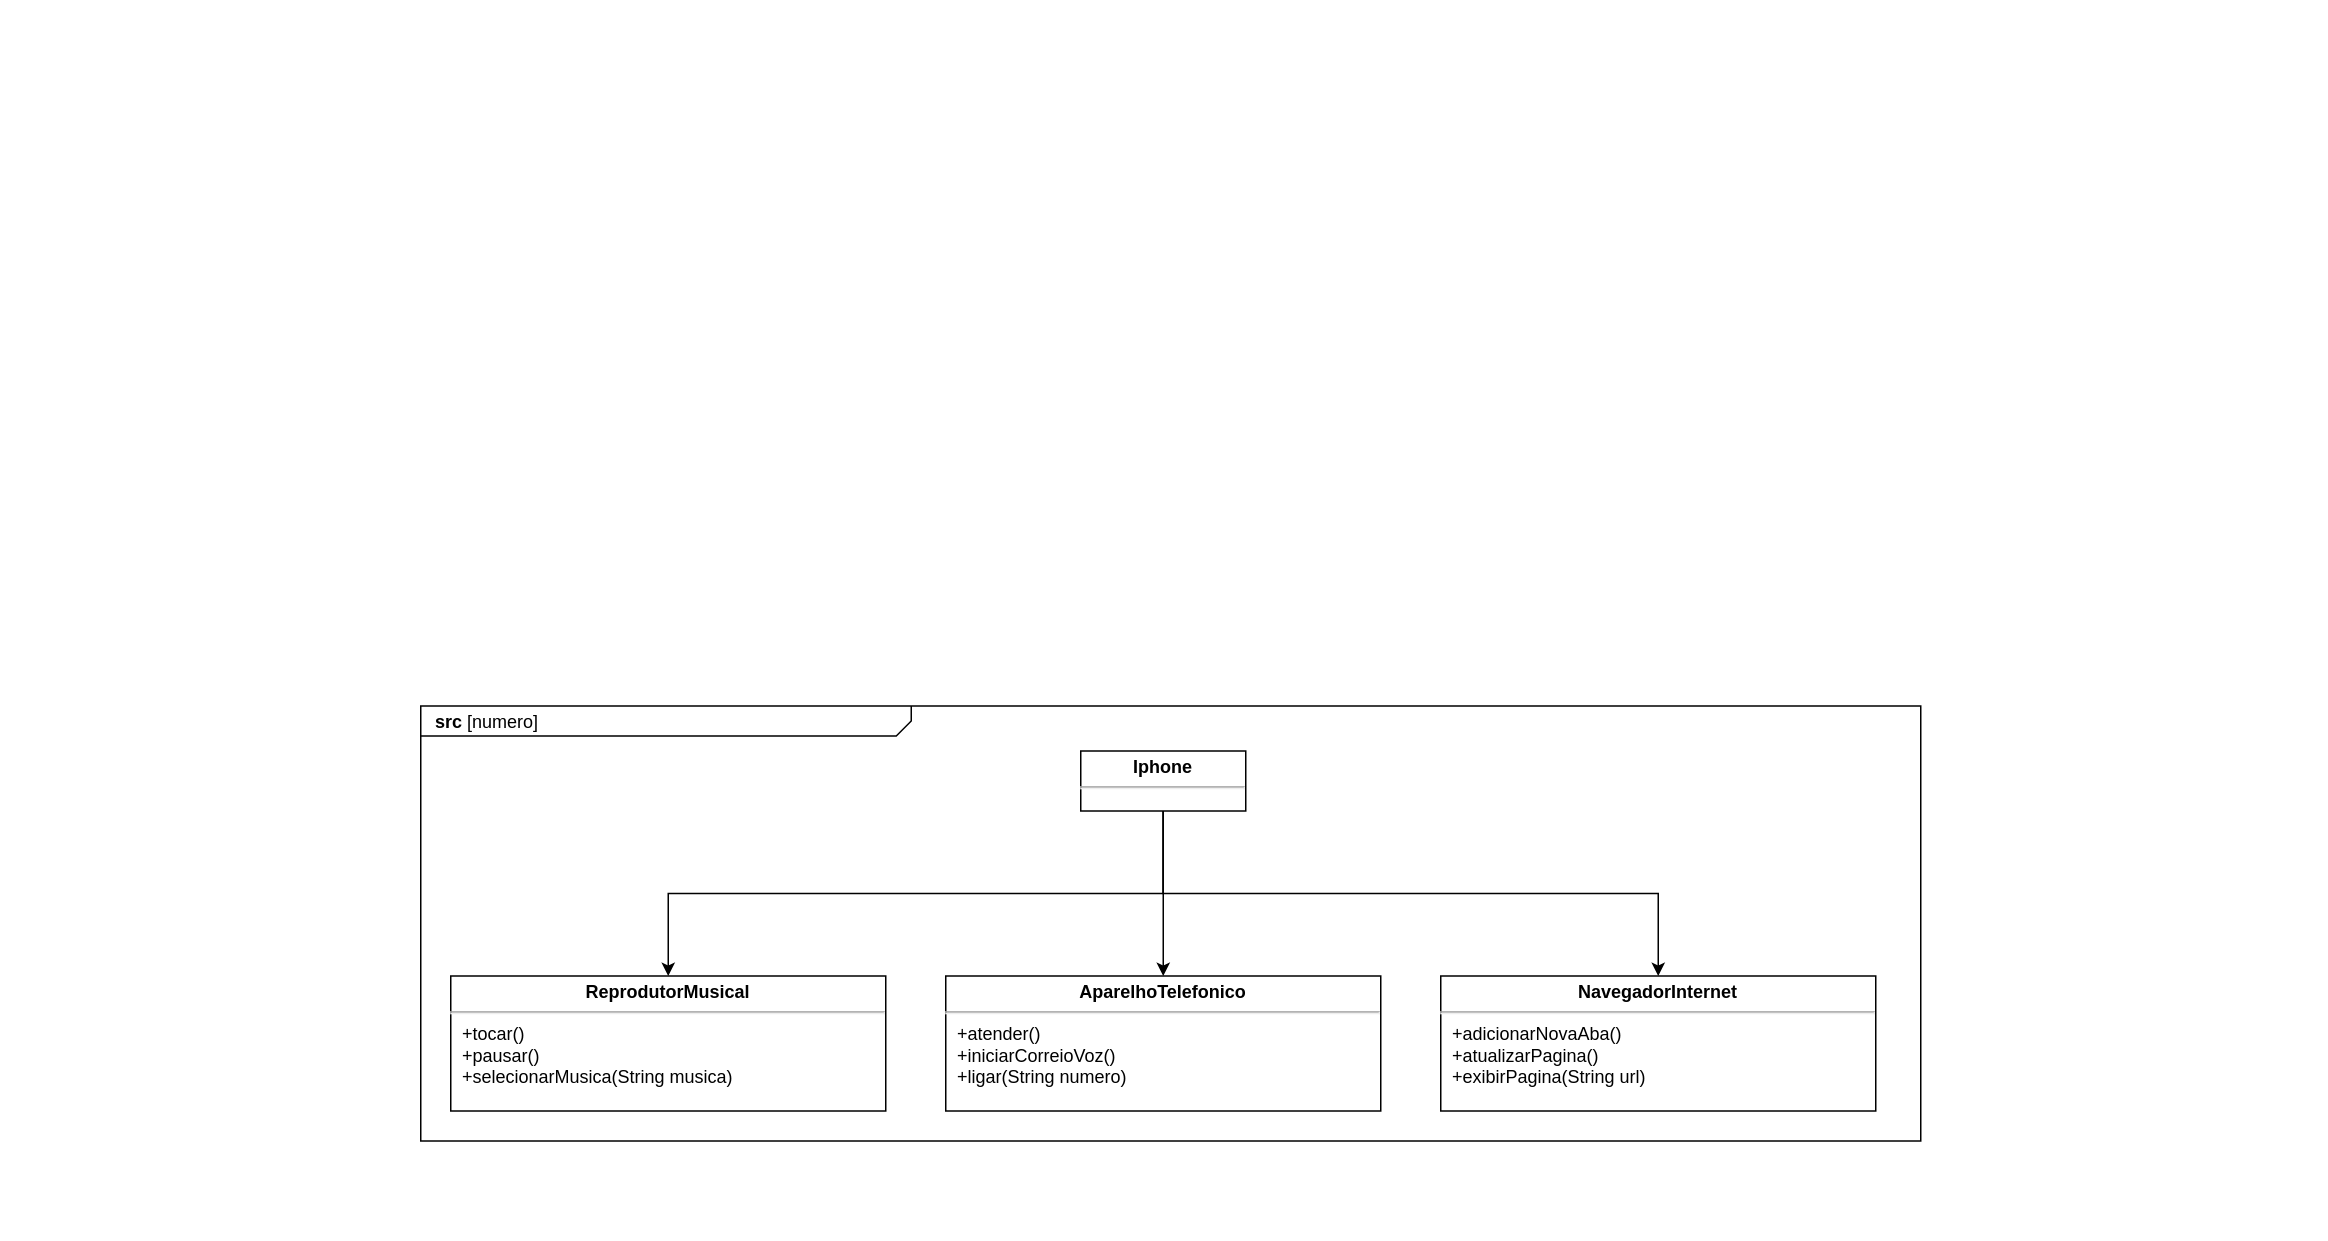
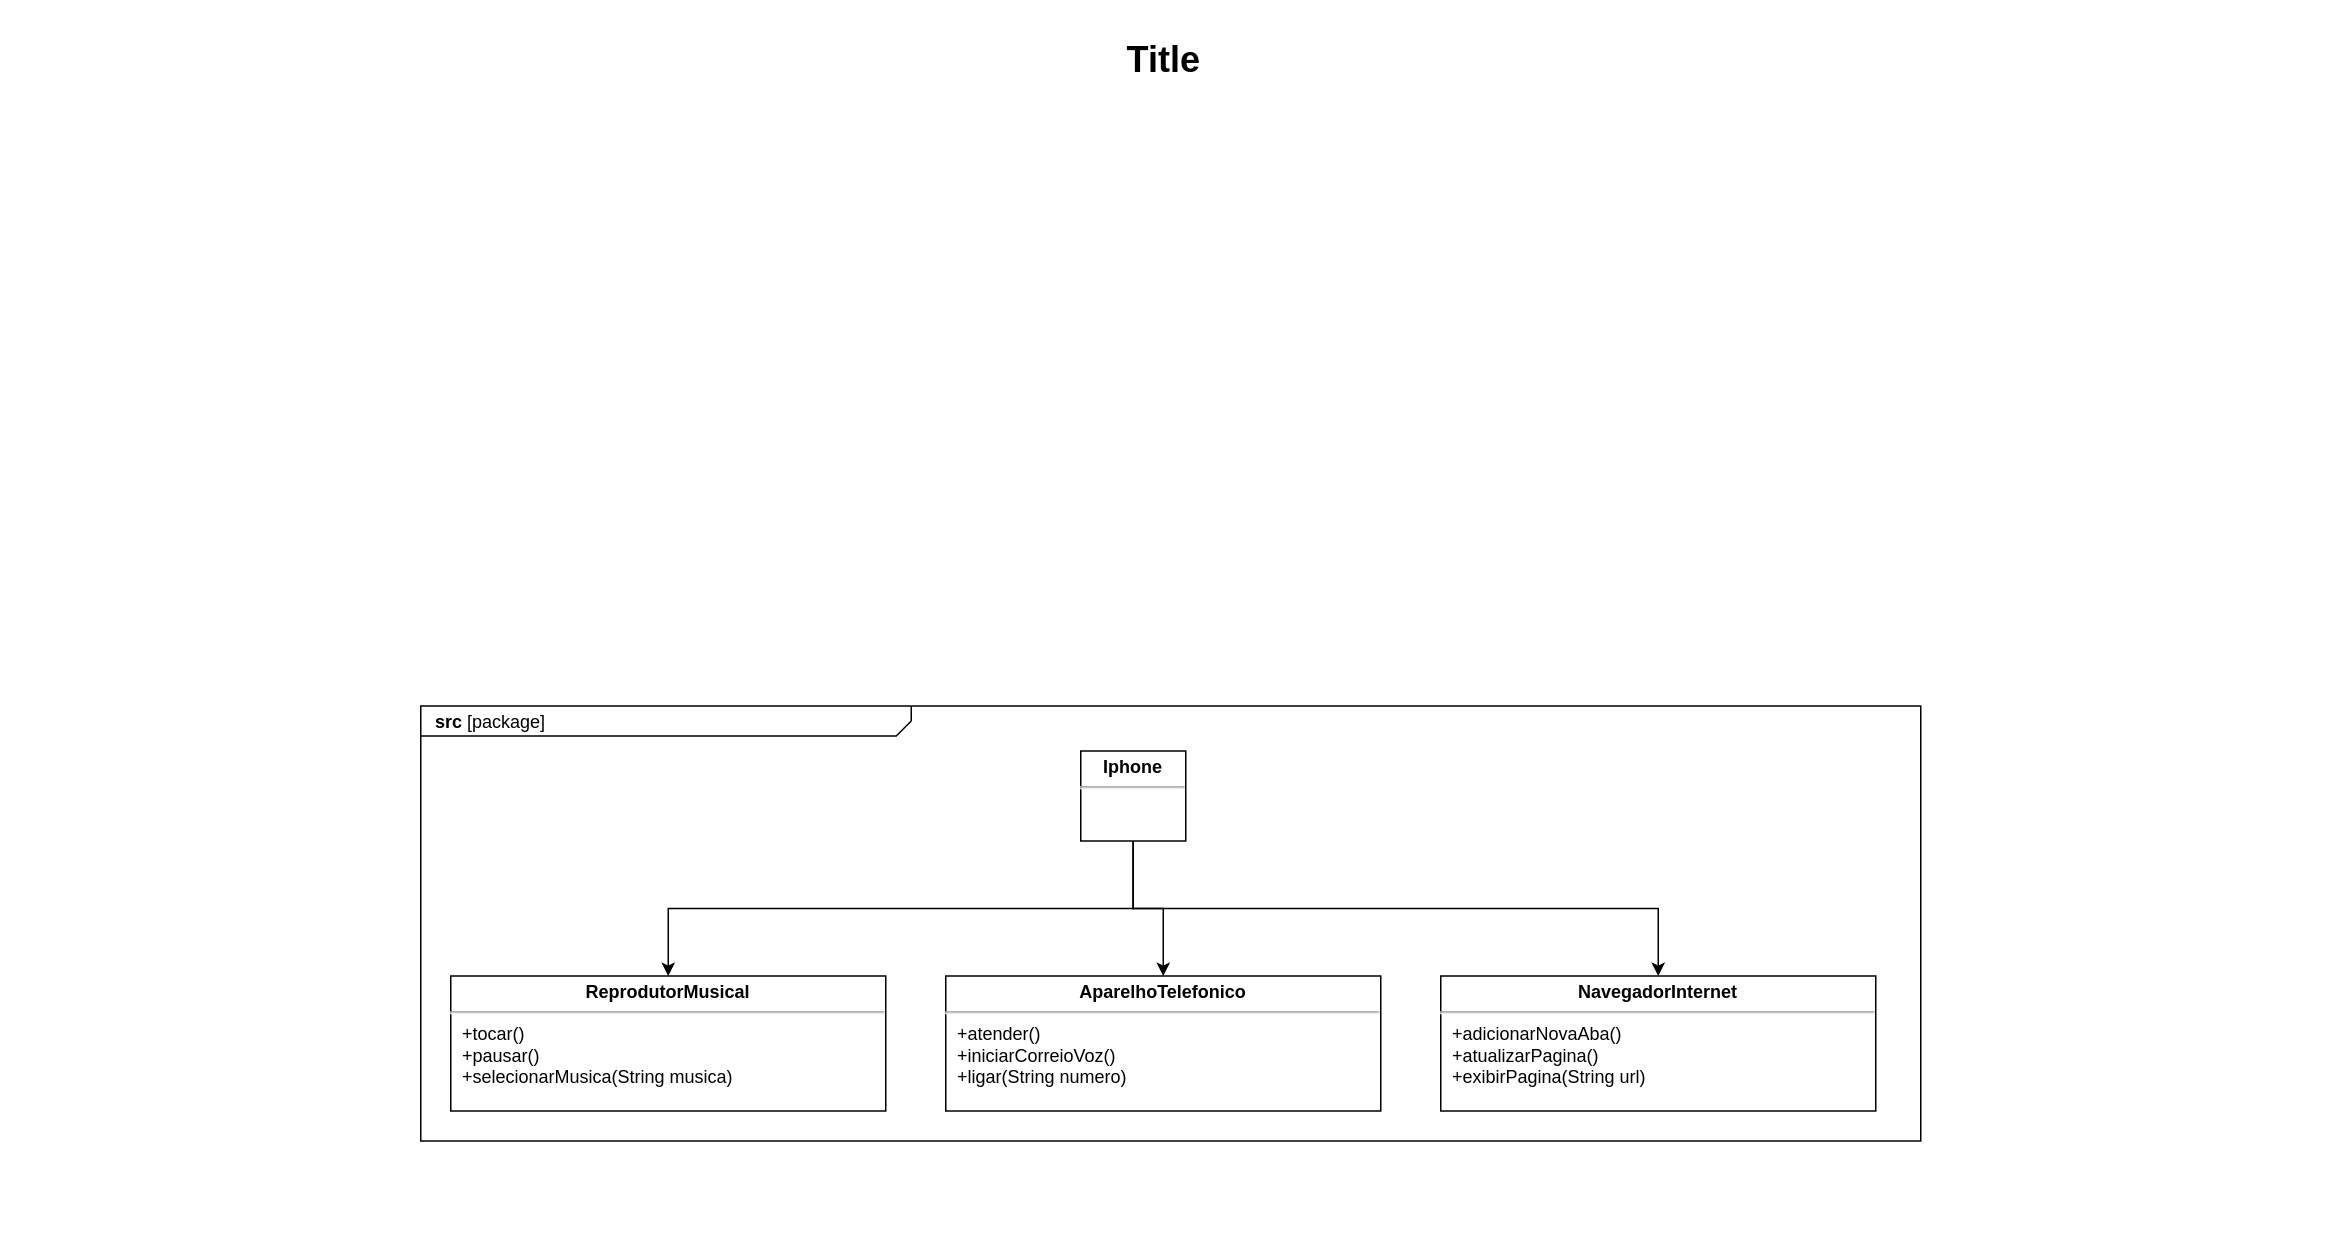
  <mxCell id="0" style=";html=1;" />
  <mxCell id="1" style=";html=1;" parent="0" />
- <mxCell id="2" value="&lt;p style=&quot;margin: 0px ; margin-top: 4px ; margin-left: 10px ; text-align: left&quot;&gt;&lt;b&gt;src&amp;nbsp;&lt;/b&gt;[numero]&lt;/p&gt;" style="html=1;strokeWidth=1;shape=mxgraph.sysml.package;html=1;overflow=fill;whiteSpace=wrap;fillColor=none;gradientColor=none;fontSize=12;align=center;labelX=327.64;" parent="1" vertex="1"><mxGeometry x="280" y="470" width="1000" height="290" as="geometry" /></mxCell>
+ <mxCell id="2" value="&lt;p style=&quot;margin: 0px ; margin-top: 4px ; margin-left: 10px ; text-align: left&quot;&gt;&lt;b&gt;src&amp;nbsp;&lt;/b&gt;[package]&lt;/p&gt;" style="html=1;strokeWidth=1;shape=mxgraph.sysml.package;html=1;overflow=fill;whiteSpace=wrap;fillColor=none;gradientColor=none;fontSize=12;align=center;labelX=327.64;" parent="1" vertex="1"><mxGeometry x="280" y="470" width="1000" height="290" as="geometry" /></mxCell>
  <mxCell id="3" style="edgeStyle=orthogonalEdgeStyle;rounded=0;html=1;jettySize=auto;orthogonalLoop=1;endArrow=circlePlus;endFill=0;" parent="1" edge="1"><mxGeometry relative="1" as="geometry"><Array as="points"><mxPoint x="377" y="465" /><mxPoint x="417" y="465" /></Array><mxPoint x="417" y="425" as="targetPoint" /></mxGeometry></mxCell>
  <mxCell id="4" style="edgeStyle=orthogonalEdgeStyle;rounded=0;html=1;endArrow=circlePlus;endFill=0;jettySize=auto;orthogonalLoop=1;" parent="1" edge="1"><mxGeometry relative="1" as="geometry"><Array as="points"><mxPoint x="617" y="465" /><mxPoint x="417" y="465" /></Array><mxPoint x="417" y="425" as="targetPoint" /></mxGeometry></mxCell>
  <mxCell id="5" style="edgeStyle=none;rounded=0;html=1;dashed=1;endArrow=none;endFill=0;jettySize=auto;orthogonalLoop=1;" parent="1" edge="1"><mxGeometry relative="1" as="geometry"><mxPoint x="966.583" y="635" as="targetPoint" /></mxGeometry></mxCell>
  <mxCell id="6" style="edgeStyle=orthogonalEdgeStyle;rounded=0;html=1;endArrow=circlePlus;endFill=0;jettySize=auto;orthogonalLoop=1;entryX=0.25;entryY=1;" parent="1" edge="1"><mxGeometry relative="1" as="geometry"><Array as="points"><mxPoint x="527" y="615" /><mxPoint x="577" y="615" /></Array><mxPoint x="577" y="585" as="targetPoint" /></mxGeometry></mxCell>
  <mxCell id="7" style="edgeStyle=orthogonalEdgeStyle;rounded=0;html=1;endArrow=circlePlus;endFill=0;jettySize=auto;orthogonalLoop=1;entryX=0.5;entryY=1;" parent="1" edge="1"><mxGeometry relative="1" as="geometry"><Array as="points"><mxPoint x="717" y="615" /><mxPoint x="617" y="615" /></Array><mxPoint x="617" y="585" as="targetPoint" /></mxGeometry></mxCell>
  <mxCell id="8" style="edgeStyle=orthogonalEdgeStyle;rounded=0;html=1;endArrow=circlePlus;endFill=0;jettySize=auto;orthogonalLoop=1;entryX=0.75;entryY=1;" parent="1" edge="1"><mxGeometry relative="1" as="geometry"><Array as="points"><mxPoint x="917" y="605" /><mxPoint x="657" y="605" /></Array><mxPoint x="657" y="585" as="targetPoint" /></mxGeometry></mxCell>
  <mxCell id="9" style="edgeStyle=none;rounded=0;html=1;dashed=1;endArrow=none;endFill=0;jettySize=auto;orthogonalLoop=1;" parent="1" edge="1"><mxGeometry relative="1" as="geometry"><mxPoint x="917" y="635" as="sourcePoint" /></mxGeometry></mxCell>
  <mxCell id="10" value="&lt;p style=&quot;margin: 0px ; margin-top: 4px ; text-align: center&quot;&gt;&lt;b&gt;ReprodutorMusical&lt;/b&gt;&lt;/p&gt;&lt;hr&gt;&lt;p style=&quot;margin: 0px ; margin-left: 8px ; text-align: left&quot;&gt;+tocar()&lt;/p&gt;&lt;p style=&quot;margin: 0px ; margin-left: 8px ; text-align: left&quot;&gt;+pausar()&lt;/p&gt;&lt;p style=&quot;margin: 0px ; margin-left: 8px ; text-align: left&quot;&gt;+selecionarMusica(String musica)&lt;/p&gt;" style="shape=rect;html=1;overflow=fill;whiteSpace=wrap;" parent="1" vertex="1"><mxGeometry x="300" y="650" width="290" height="90" as="geometry" /></mxCell>
  <mxCell id="11" style="rounded=0;html=1;endArrow=none;endFill=0;jettySize=auto;orthogonalLoop=1;dashed=1;" parent="1" edge="1"><mxGeometry relative="1" as="geometry"><mxPoint x="900.03" y="705" as="targetPoint" /></mxGeometry></mxCell>
  <mxCell id="12" style="edgeStyle=none;rounded=0;html=1;dashed=1;endArrow=none;endFill=0;jettySize=auto;orthogonalLoop=1;" parent="1" edge="1"><mxGeometry relative="1" as="geometry"><mxPoint x="1087" y="805" as="sourcePoint" /></mxGeometry></mxCell>
+ <mxCell id="13" value="Title" style="text;strokeColor=none;fillColor=none;html=1;fontSize=24;fontStyle=1;verticalAlign=middle;align=center;" parent="1" vertex="1"><mxGeometry x="20" y="20" width="1510" height="40" as="geometry" /></mxCell>
  <mxCell id="14" value="&lt;p style=&quot;margin: 0px ; margin-top: 4px ; text-align: center&quot;&gt;&lt;b&gt;AparelhoTelefonico&lt;/b&gt;&lt;/p&gt;&lt;hr&gt;&lt;p style=&quot;margin: 0px 0px 0px 8px; text-align: left;&quot;&gt;+atender()&lt;/p&gt;&lt;p style=&quot;margin: 0px 0px 0px 8px; text-align: left;&quot;&gt;+iniciarCorreioVoz()&lt;/p&gt;&lt;p style=&quot;margin: 0px 0px 0px 8px; text-align: left;&quot;&gt;+ligar(String numero)&lt;/p&gt;" style="shape=rect;html=1;overflow=fill;whiteSpace=wrap;" vertex="1" parent="1"><mxGeometry x="630" y="650" width="290" height="90" as="geometry" /></mxCell>
  <mxCell id="15" value="&lt;p style=&quot;margin: 0px ; margin-top: 4px ; text-align: center&quot;&gt;&lt;b&gt;NavegadorInternet&lt;/b&gt;&lt;/p&gt;&lt;hr&gt;&lt;p style=&quot;margin: 0px 0px 0px 8px; text-align: left;&quot;&gt;+adicionarNovaAba()&lt;/p&gt;&lt;p style=&quot;margin: 0px 0px 0px 8px; text-align: left;&quot;&gt;+atualizarPagina()&lt;/p&gt;&lt;p style=&quot;margin: 0px 0px 0px 8px; text-align: left;&quot;&gt;+exibirPagina(String url)&lt;/p&gt;" style="shape=rect;html=1;overflow=fill;whiteSpace=wrap;" vertex="1" parent="1"><mxGeometry x="960" y="650" width="290" height="90" as="geometry" /></mxCell>
  <mxCell id="16" style="edgeStyle=orthogonalEdgeStyle;rounded=0;orthogonalLoop=1;jettySize=auto;html=1;entryX=0.5;entryY=0;entryDx=0;entryDy=0;" edge="1" parent="1" source="19" target="14"><mxGeometry relative="1" as="geometry" /></mxCell>
  <mxCell id="17" style="edgeStyle=orthogonalEdgeStyle;rounded=0;orthogonalLoop=1;jettySize=auto;html=1;entryX=0.5;entryY=0;entryDx=0;entryDy=0;exitX=0.5;exitY=1;exitDx=0;exitDy=0;" edge="1" parent="1" source="19" target="10"><mxGeometry relative="1" as="geometry" /></mxCell>
  <mxCell id="18" style="edgeStyle=orthogonalEdgeStyle;rounded=0;orthogonalLoop=1;jettySize=auto;html=1;entryX=0.5;entryY=0;entryDx=0;entryDy=0;exitX=0.5;exitY=1;exitDx=0;exitDy=0;" edge="1" parent="1" source="19" target="15"><mxGeometry relative="1" as="geometry" /></mxCell>
- <mxCell id="19" value="&lt;p style=&quot;margin: 0px ; margin-top: 4px ; text-align: center&quot;&gt;&lt;b&gt;Iphone&lt;/b&gt;&lt;/p&gt;&lt;hr&gt;&lt;p style=&quot;margin: 0px ; margin-left: 8px ; text-align: left&quot;&gt;&lt;br&gt;&lt;/p&gt;" style="shape=rect;html=1;overflow=fill;whiteSpace=wrap;" vertex="1" parent="1"><mxGeometry x="720" y="500" width="110" height="40" as="geometry" /></mxCell>
+ <mxCell id="19" value="&lt;p style=&quot;margin: 0px ; margin-top: 4px ; text-align: center&quot;&gt;&lt;b&gt;Iphone&lt;/b&gt;&lt;/p&gt;&lt;hr&gt;&lt;p style=&quot;margin: 0px ; margin-left: 8px ; text-align: left&quot;&gt;&lt;br&gt;&lt;/p&gt;" style="shape=rect;html=1;overflow=fill;whiteSpace=wrap;" vertex="1" parent="1"><mxGeometry x="720" y="500" width="70" height="60" as="geometry" /></mxCell>
